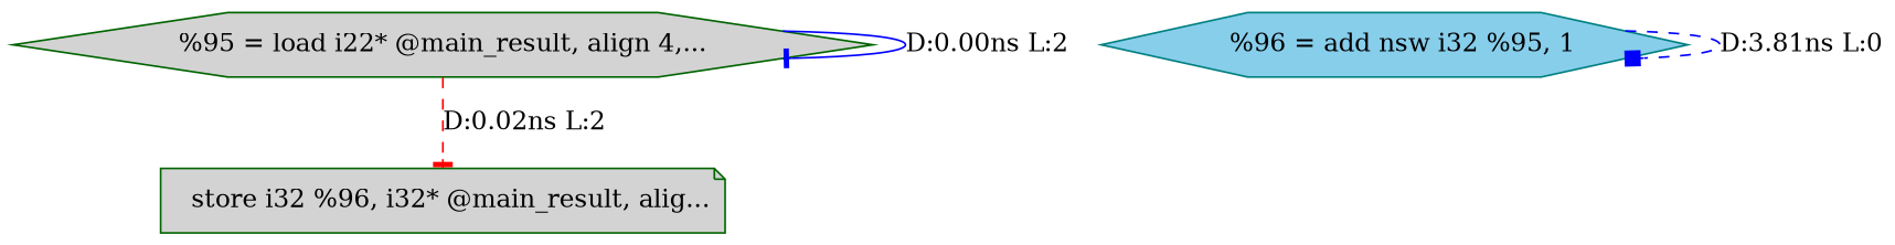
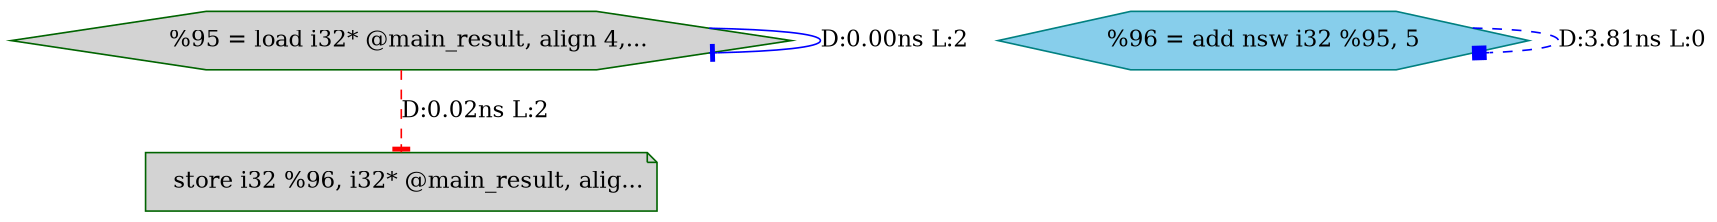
  digraph {
    node [color=darkgreen fillcolor=lightgrey shape=hexagon style=filled]
    edge [arrowhead=tee color=blue style=dashed]
-   n1 [label="%95 = load i22* @main_result, align 4,..."]
+   n1 [label="  %95 = load i32* @main_result, align 4,..."]
    n2 [label="  store i32 %96, i32* @main_result, alig..." shape=note]
-   n3 [color=teal fillcolor=skyblue label="  %96 = add nsw i32 %95, 1"]
+   n3 [color=teal fillcolor=skyblue label="%96 = add nsw i32 %95, 5"]
    n1 -> n1 [label="D:0.00ns L:2" style=solid]
    n1 -> n2 [color=red label="D:0.02ns L:2"]
    n3 -> n3 [arrowhead=box label="D:3.81ns L:0"]
  }
